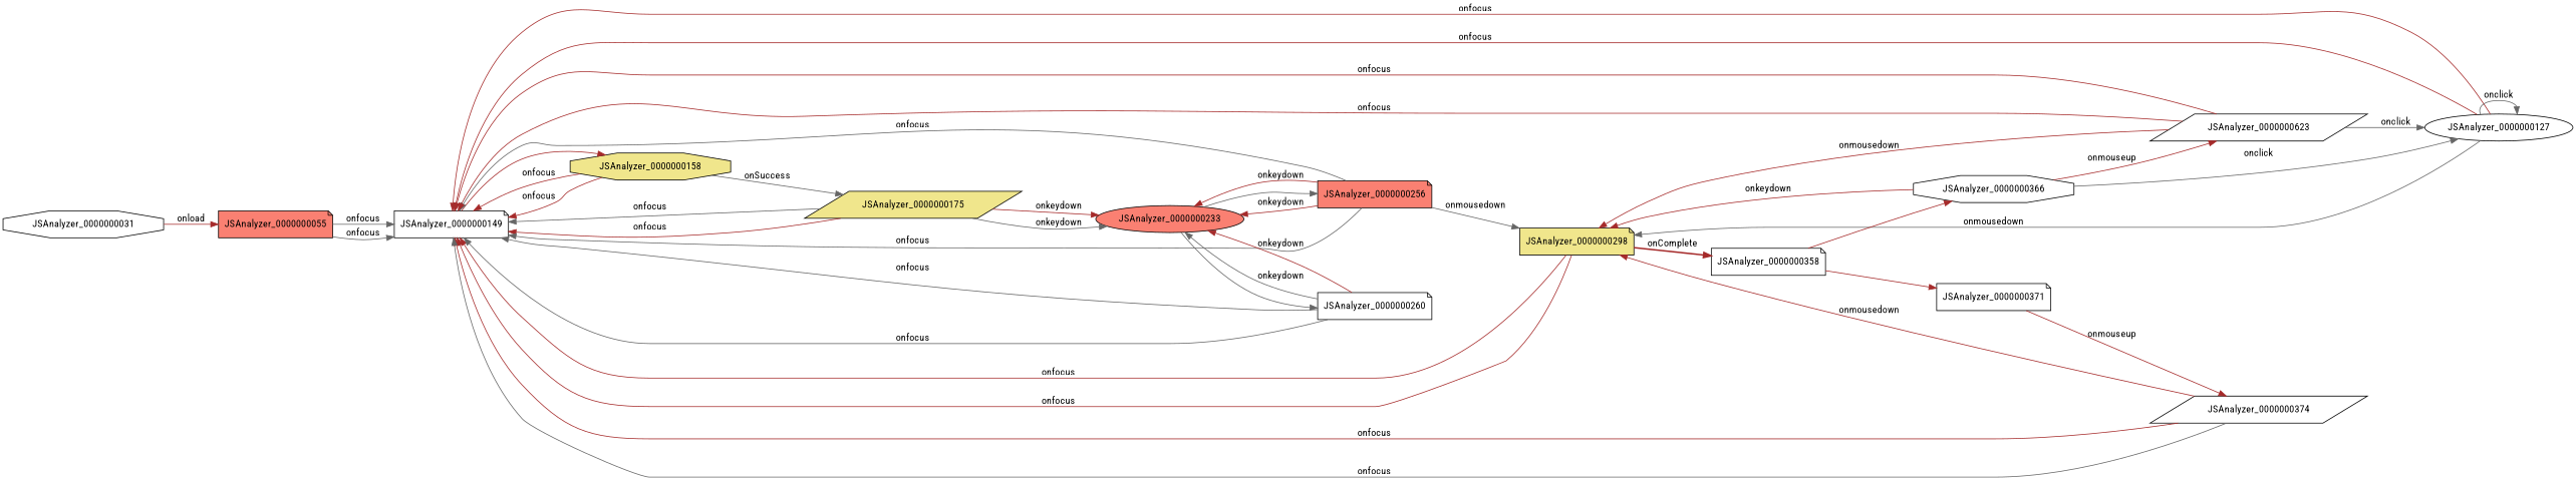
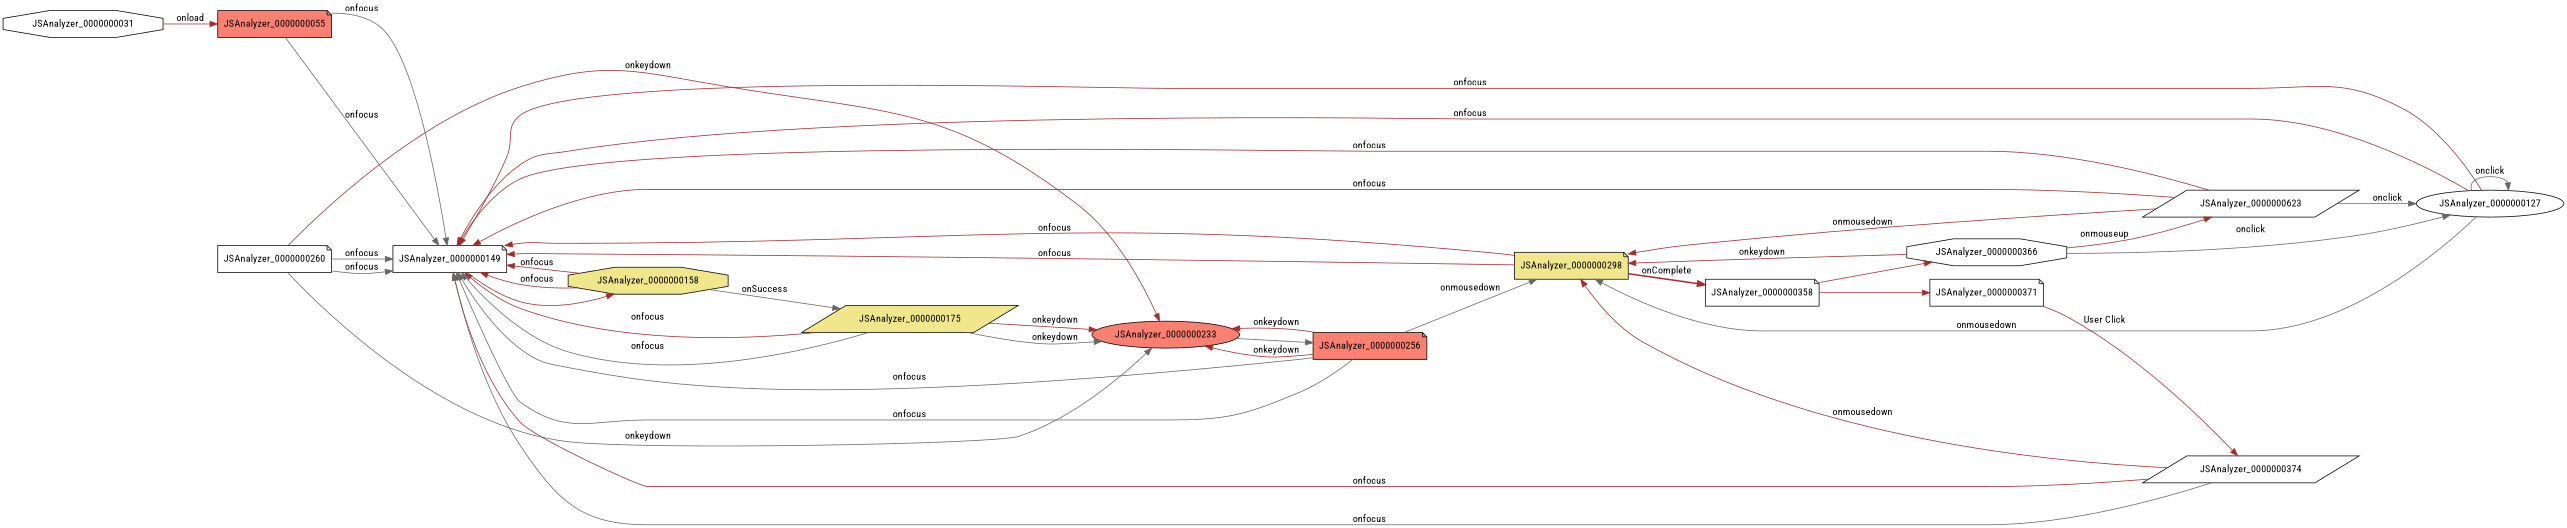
  digraph {
    fontname="Roboto Condensed"
    rankdir=LR
    node [fillcolor=white fontname="Roboto Condensed" shape=note style=filled]
    edge [color=brown fontname="Roboto Condensed"]
    JSAnalyzer_0000000031 [shape=octagon]
    JSAnalyzer_0000000055 [fillcolor=salmon]
    JSAnalyzer_0000000149
    JSAnalyzer_0000000158 [fillcolor=khaki shape=octagon]
    JSAnalyzer_0000000127 [shape=ellipse]
    JSAnalyzer_0000000298 [fillcolor=khaki]
    JSAnalyzer_0000000358
    JSAnalyzer_0000000175 [fillcolor=khaki shape=parallelogram]
    JSAnalyzer_0000000233 [fillcolor=salmon shape=ellipse]
    JSAnalyzer_0000000256 [fillcolor=salmon]
    JSAnalyzer_0000000260
    JSAnalyzer_0000000366 [shape=octagon]
    JSAnalyzer_0000000371
    JSAnalyzer_0000000623 [shape=parallelogram]
    JSAnalyzer_0000000374 [shape=parallelogram]
    JSAnalyzer_0000000031 -> JSAnalyzer_0000000055 [label=onload]
    JSAnalyzer_0000000055 -> JSAnalyzer_0000000149 [color=gray40 label=onfocus]
    JSAnalyzer_0000000055 -> JSAnalyzer_0000000149 [color=gray40 label=onfocus]
    JSAnalyzer_0000000149 -> JSAnalyzer_0000000158
    JSAnalyzer_0000000158 -> JSAnalyzer_0000000149 [label=onfocus]
    JSAnalyzer_0000000158 -> JSAnalyzer_0000000149 [label=onfocus]
    JSAnalyzer_0000000158 -> JSAnalyzer_0000000175 [color=gray40 label=onSuccess]
    JSAnalyzer_0000000127 -> JSAnalyzer_0000000149 [label=onfocus]
    JSAnalyzer_0000000127 -> JSAnalyzer_0000000149 [label=onfocus]
    JSAnalyzer_0000000127 -> JSAnalyzer_0000000127 [color=gray40 label=onclick]
    JSAnalyzer_0000000127 -> JSAnalyzer_0000000298 [color=gray40 label=onmousedown]
    JSAnalyzer_0000000298 -> JSAnalyzer_0000000149 [label=onfocus]
    JSAnalyzer_0000000298 -> JSAnalyzer_0000000149 [label=onfocus]
    JSAnalyzer_0000000298 -> JSAnalyzer_0000000358 [label=onComplete style=bold]
    JSAnalyzer_0000000358 -> JSAnalyzer_0000000366
    JSAnalyzer_0000000358 -> JSAnalyzer_0000000371
    JSAnalyzer_0000000175 -> JSAnalyzer_0000000149 [label=onfocus]
    JSAnalyzer_0000000175 -> JSAnalyzer_0000000149 [color=gray40 label=onfocus]
    JSAnalyzer_0000000175 -> JSAnalyzer_0000000233 [label=onkeydown]
    JSAnalyzer_0000000175 -> JSAnalyzer_0000000233 [color=gray40 label=onkeydown]
    JSAnalyzer_0000000233 -> JSAnalyzer_0000000256 [color=gray40]
-   JSAnalyzer_0000000233 -> JSAnalyzer_0000000260 [color=gray40]
    JSAnalyzer_0000000256 -> JSAnalyzer_0000000149 [color=gray40 label=onfocus]
    JSAnalyzer_0000000256 -> JSAnalyzer_0000000149 [color=gray40 label=onfocus]
    JSAnalyzer_0000000256 -> JSAnalyzer_0000000298 [color=gray40 label=onmousedown]
    JSAnalyzer_0000000256 -> JSAnalyzer_0000000233 [label=onkeydown]
    JSAnalyzer_0000000256 -> JSAnalyzer_0000000233 [label=onkeydown]
    JSAnalyzer_0000000260 -> JSAnalyzer_0000000149 [color=gray40 label=onfocus]
    JSAnalyzer_0000000260 -> JSAnalyzer_0000000149 [color=gray40 label=onfocus]
    JSAnalyzer_0000000260 -> JSAnalyzer_0000000233 [label=onkeydown]
    JSAnalyzer_0000000260 -> JSAnalyzer_0000000233 [color=gray40 label=onkeydown]
    JSAnalyzer_0000000366 -> JSAnalyzer_0000000127 [color=gray40 label=onclick]
    JSAnalyzer_0000000366 -> JSAnalyzer_0000000298 [label=onkeydown]
    JSAnalyzer_0000000366 -> JSAnalyzer_0000000623 [label=onmouseup]
-   JSAnalyzer_0000000371 -> JSAnalyzer_0000000374 [label=onmouseup]
+   JSAnalyzer_0000000371 -> JSAnalyzer_0000000374 [label="User Click"]
    JSAnalyzer_0000000623 -> JSAnalyzer_0000000149 [label=onfocus]
    JSAnalyzer_0000000623 -> JSAnalyzer_0000000149 [label=onfocus]
    JSAnalyzer_0000000623 -> JSAnalyzer_0000000127 [color=gray40 label=onclick]
    JSAnalyzer_0000000623 -> JSAnalyzer_0000000298 [label=onmousedown]
    JSAnalyzer_0000000374 -> JSAnalyzer_0000000149 [label=onfocus]
    JSAnalyzer_0000000374 -> JSAnalyzer_0000000149 [color=gray40 label=onfocus]
    JSAnalyzer_0000000374 -> JSAnalyzer_0000000298 [label=onmousedown]
  }
